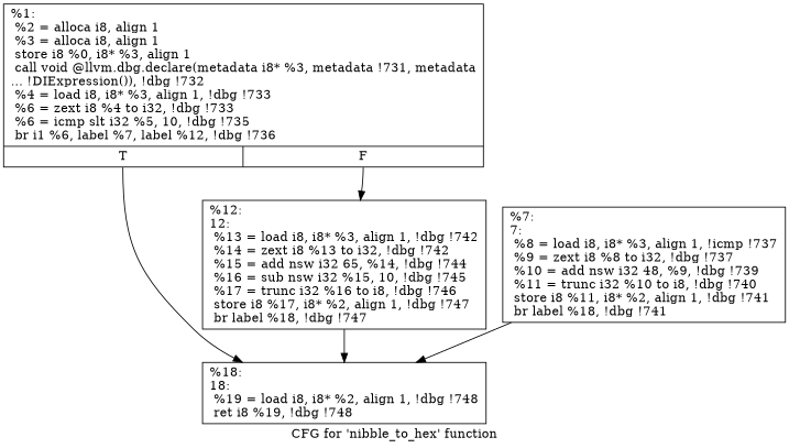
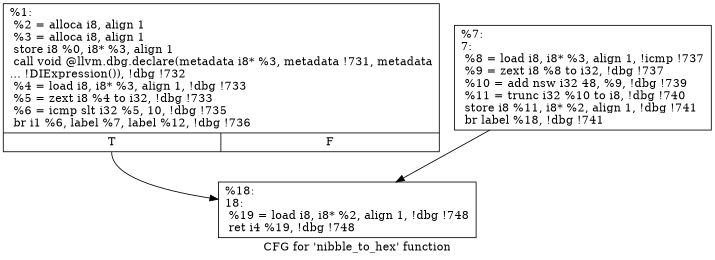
  digraph {
    label="CFG for 'nibble_to_hex' function"
    node [shape=record]
-   n1 [label="{%1:\l  %2 = alloca i8, align 1\l  %3 = alloca i8, align 1\l  store i8 %0, i8* %3, align 1\l  call void @llvm.dbg.declare(metadata i8* %3, metadata !731, metadata\l... !DIExpression()), !dbg !732\l  %4 = load i8, i8* %3, align 1, !dbg !733\l  %6 = zext i8 %4 to i32, !dbg !733\l  %6 = icmp slt i32 %5, 10, !dbg !735\l  br i1 %6, label %7, label %12, !dbg !736\l|{<s0>T|<s1>F}}"]
-   n2 [label="{%12:\l12:                                               \l  %13 = load i8, i8* %3, align 1, !dbg !742\l  %14 = zext i8 %13 to i32, !dbg !742\l  %15 = add nsw i32 65, %14, !dbg !744\l  %16 = sub nsw i32 %15, 10, !dbg !745\l  %17 = trunc i32 %16 to i8, !dbg !746\l  store i8 %17, i8* %2, align 1, !dbg !747\l  br label %18, !dbg !747\l}"]
-   n3 [label="{%18:\l18:                                               \l  %19 = load i8, i8* %2, align 1, !dbg !748\l  ret i8 %19, !dbg !748\l}"]
+   n1 [label="{%1:\l  %2 = alloca i8, align 1\l  %3 = alloca i8, align 1\l  store i8 %0, i8* %3, align 1\l  call void @llvm.dbg.declare(metadata i8* %3, metadata !731, metadata\l... !DIExpression()), !dbg !732\l  %4 = load i8, i8* %3, align 1, !dbg !733\l  %5 = zext i8 %4 to i32, !dbg !733\l  %6 = icmp slt i32 %5, 10, !dbg !735\l  br i1 %6, label %7, label %12, !dbg !736\l|{<s0>T|<s1>F}}"]
+   n3 [label="{%18:\l18:                                               \l  %19 = load i8, i8* %2, align 1, !dbg !748\l  ret i4 %19, !dbg !748\l}"]
    n4 [label="{%7:\l7:                                                \l  %8 = load i8, i8* %3, align 1, !icmp !737\l  %9 = zext i8 %8 to i32, !dbg !737\l  %10 = add nsw i32 48, %9, !dbg !739\l  %11 = trunc i32 %10 to i8, !dbg !740\l  store i8 %11, i8* %2, align 1, !dbg !741\l  br label %18, !dbg !741\l}"]
-   n1 -> n2 [tailport=s1]
    n1 -> n3 [tailport=s0]
-   n2 -> n3
    n4 -> n3
  }
